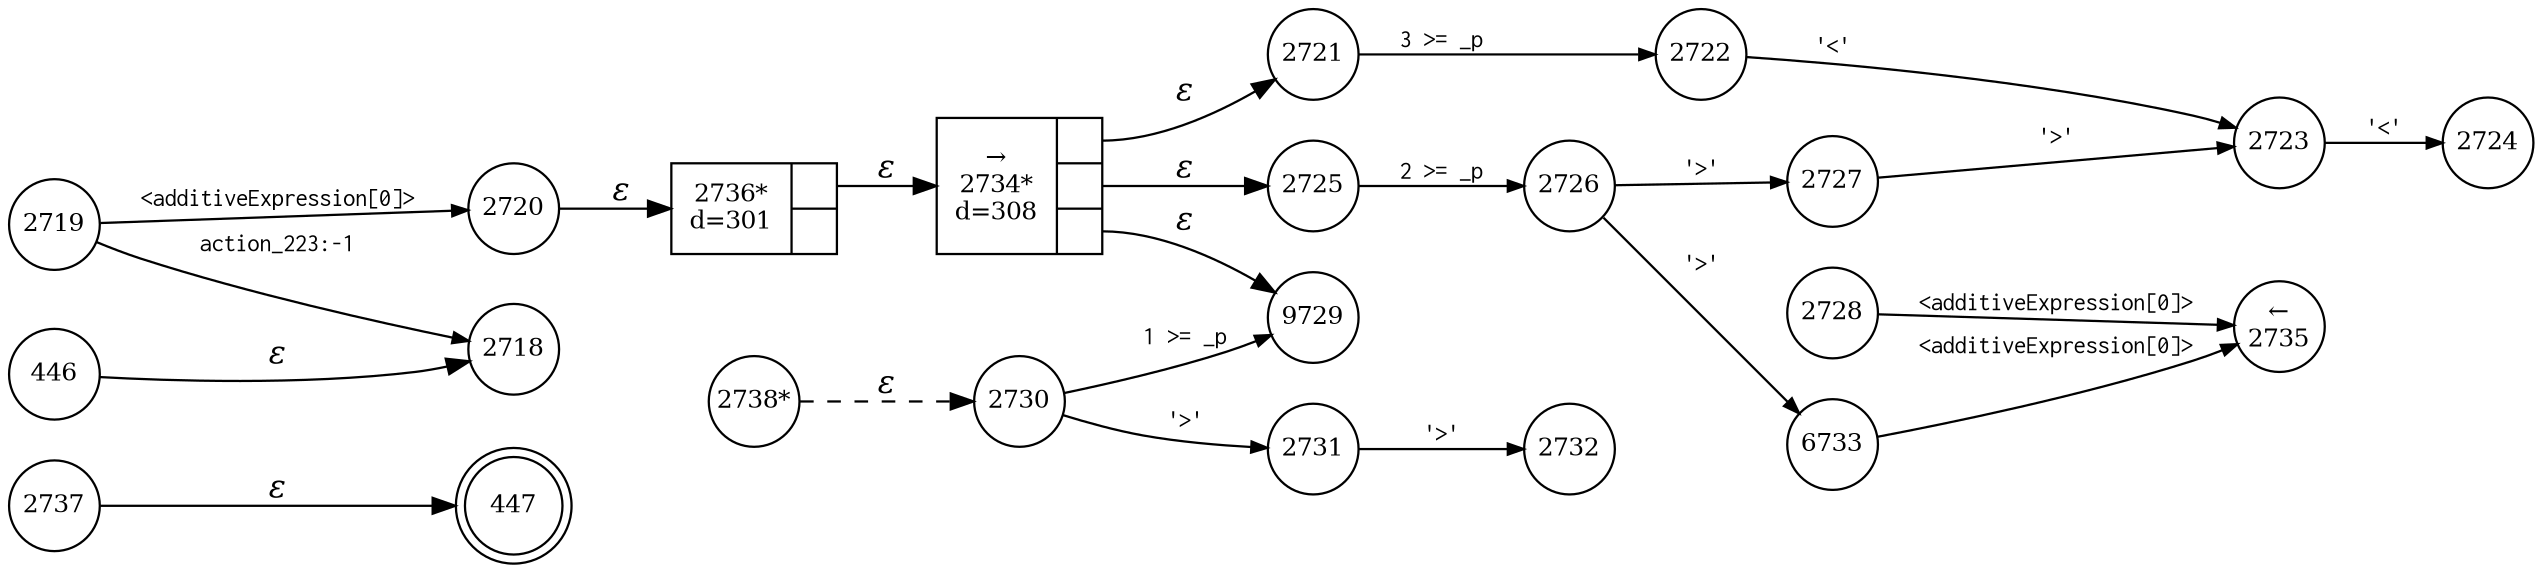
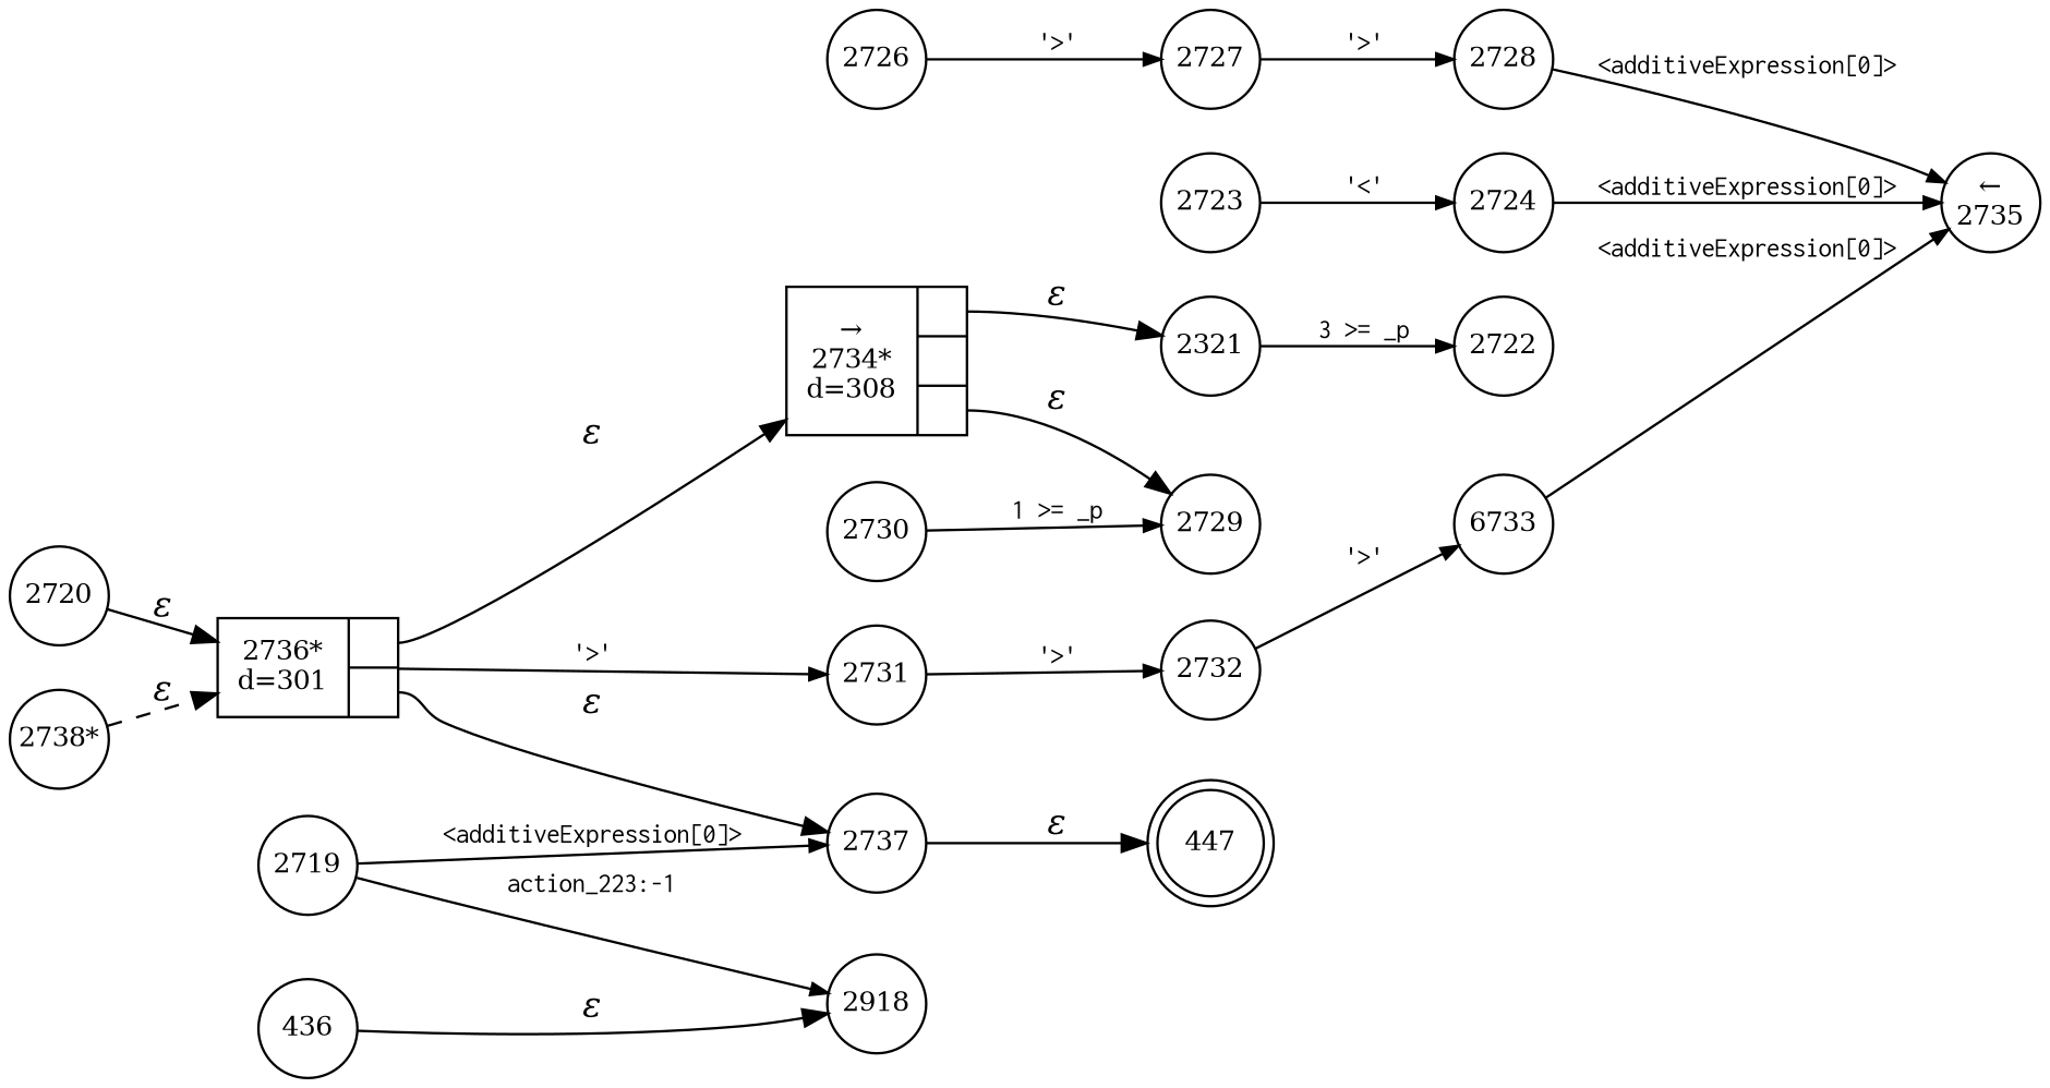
  digraph {
    rankdir=LR
    node [fixedsize=true fontsize=11 shape=circle peripheries=1]
    edge [fontname=Courier arrowhead=normal arrowsize=.7 fontsize=11]
    n1 [label=447 shape=doublecircle width=.6 peripheries=""]
    n2 [label=2720 width=.55]
    n3 [fixedsize=false label="{2736*\nd=301|{<p0>|<p1>}}" shape=record]
    n4 [fixedsize=false label="{&rarr;\n2734*\nd=308|{<p0>|<p1>|<p2>}}" shape=record]
    n5 [label=2737 width=.55]
-   n6 [label=2721 width=.55]
+   n6 [label=2321 width=.55]
    n7 [label=2722 width=.55]
    n8 [label=2723 width=.55]
    n9 [label=2724 width=.55]
    n10 [label="&larr;\n2735" width=.55]
-   n11 [label=2725 width=.55]
    n12 [label=2726 width=.55]
    n13 [label=2727 width=.55]
    n14 [label=2728 width=.55]
-   n15 [label=9729 width=.55]
+   n15 [label=2729 width=.55]
    n16 [label=2730 width=.55]
    n17 [label=2731 width=.55]
    n18 [label=2732 width=.55]
    n19 [label=6733 width=.55]
    n20 [label="2738*" width=.55]
-   n21 [label=446 width=.55]
-   n22 [label=2718 width=.55]
+   n21 [label=436 width=.55]
+   n22 [label=2918 width=.55]
    n23 [label=2719 width=.55]
    n2 -> n3 [fontname="Times-Italic" label="&epsilon;" arrowhead="" arrowsize="" fontsize=""]
    n3 -> n4 [fontname="Times-Italic" label="&epsilon;" tailport=p0 arrowhead="" arrowsize="" fontsize=""]
+   n3 -> n5 [fontname="Times-Italic" label="&epsilon;" tailport=p1 arrowhead="" arrowsize="" fontsize=""]
    n4 -> n6 [fontname="Times-Italic" label="&epsilon;" tailport=p0 arrowhead="" arrowsize="" fontsize=""]
-   n4 -> n11 [fontname="Times-Italic" label="&epsilon;" tailport=p1 arrowhead="" arrowsize="" fontsize=""]
    n4 -> n15 [fontname="Times-Italic" label="&epsilon;" tailport=p2 arrowhead="" arrowsize="" fontsize=""]
    n5 -> n1 [fontname="Times-Italic" label="&epsilon;" arrowhead="" arrowsize="" fontsize=""]
    n6 -> n7 [label="3 >= _p"]
-   n7 -> n8 [label="'<'"]
    n8 -> n9 [label="'<'"]
-   n11 -> n12 [label="2 >= _p"]
+   n9 -> n10 [label="<additiveExpression[0]>"]
    n12 -> n13 [label="'>'"]
-   n13 -> n8 [label="'>'"]
+   n13 -> n14 [label="'>'"]
    n14 -> n10 [label="<additiveExpression[0]>"]
    n16 -> n15 [label="1 >= _p"]
-   n16 -> n17 [label="'>'"]
+   n3 -> n17 [label="'>'"]
    n17 -> n18 [label="'>'"]
-   n12 -> n19 [label="'>'"]
+   n18 -> n19 [label="'>'"]
    n19 -> n10 [label="<additiveExpression[0]>"]
-   n20 -> n16 [fontname="Times-Italic" label="&epsilon;" style=dashed arrowhead="" arrowsize="" fontsize=""]
+   n20 -> n3 [fontname="Times-Italic" label="&epsilon;" style=dashed arrowhead="" arrowsize="" fontsize=""]
    n21 -> n22 [fontname="Times-Italic" label="&epsilon;" arrowhead="" arrowsize="" fontsize=""]
-   n23 -> n2 [label="<additiveExpression[0]>"]
+   n23 -> n5 [label="<additiveExpression[0]>"]
    n23 -> n22 [label="action_223:-1"]
  }
